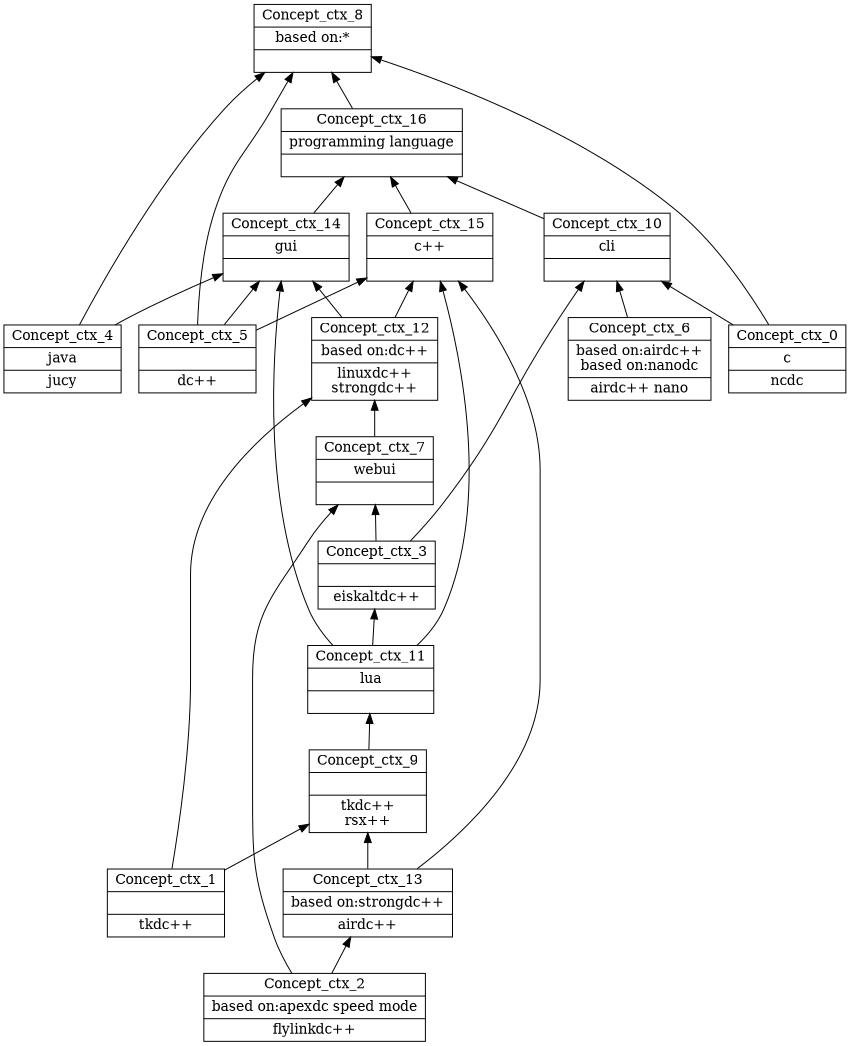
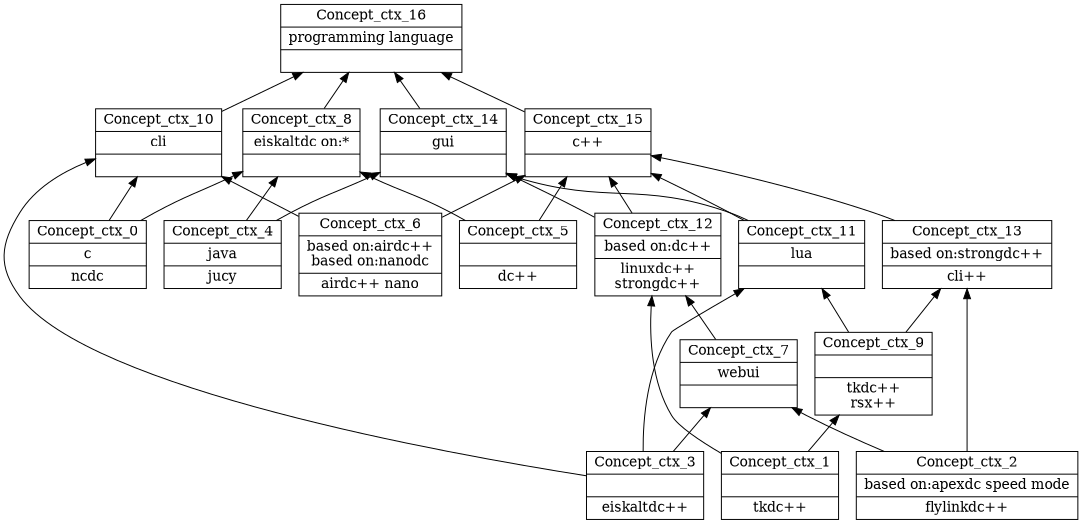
  digraph {
    rankdir=BT
    node [shape=record]
    n1 [label="{Concept_ctx_4|java\n|jucy\n}"]
-   n2 [label="{Concept_ctx_8|based on:*\n|}"]
+   n2 [label="{Concept_ctx_8|eiskaltdc on:*\n|}"]
    n3 [label="{Concept_ctx_14|gui\n|}"]
    n4 [label="{Concept_ctx_0|c\n|ncdc\n}"]
    n5 [label="{Concept_ctx_10|cli\n|}"]
    n6 [label="{Concept_ctx_2|based on:apexdc speed mode\n|flylinkdc++\n}"]
    n7 [label="{Concept_ctx_7|webui\n|}"]
-   n8 [label="{Concept_ctx_13|based on:strongdc++\n|airdc++\n}"]
+   n8 [label="{Concept_ctx_13|based on:strongdc++\n|cli++\n}"]
    n9 [label="{Concept_ctx_6|based on:airdc++\nbased on:nanodc\n|airdc++ nano\n}"]
    n10 [label="{Concept_ctx_15|c++\n|}"]
    n11 [label="{Concept_ctx_5||dc++\n}"]
    n12 [label="{Concept_ctx_1||tkdc++\n}"]
    n13 [label="{Concept_ctx_9||tkdc++\nrsx++\n}"]
    n14 [label="{Concept_ctx_12|based on:dc++\n|linuxdc++\nstrongdc++\n}"]
    n15 [label="{Concept_ctx_3||eiskaltdc++\n}"]
    n16 [label="{Concept_ctx_11|lua\n|}"]
    n17 [label="{Concept_ctx_16|programming language\n|}"]
    subgraph sub_1 {
      label=ctx
      n1
      n2
      n3
      n4
      n5
      n6
      n7
      n8
      n9
      n10
      n11
      n12
      n13
      n14
      n15
      n16
      n17
    }
    n1 -> n2
    n1 -> n3
-   n17 -> n2
+   n2 -> n17
    n3 -> n17
    n4 -> n2
    n4 -> n5
    n5 -> n17
    n6 -> n7
    n6 -> n8
    n7 -> n14
    n8 -> n10
    n9 -> n5
+   n9 -> n10
    n10 -> n17
    n11 -> n2
-   n11 -> n3
    n11 -> n10
    n12 -> n13
    n12 -> n14
-   n8 -> n13
+   n13 -> n8
    n13 -> n16
    n14 -> n3
    n14 -> n10
    n15 -> n5
    n15 -> n7
-   n16 -> n15
+   n15 -> n16
    n16 -> n3
    n16 -> n10
  }
